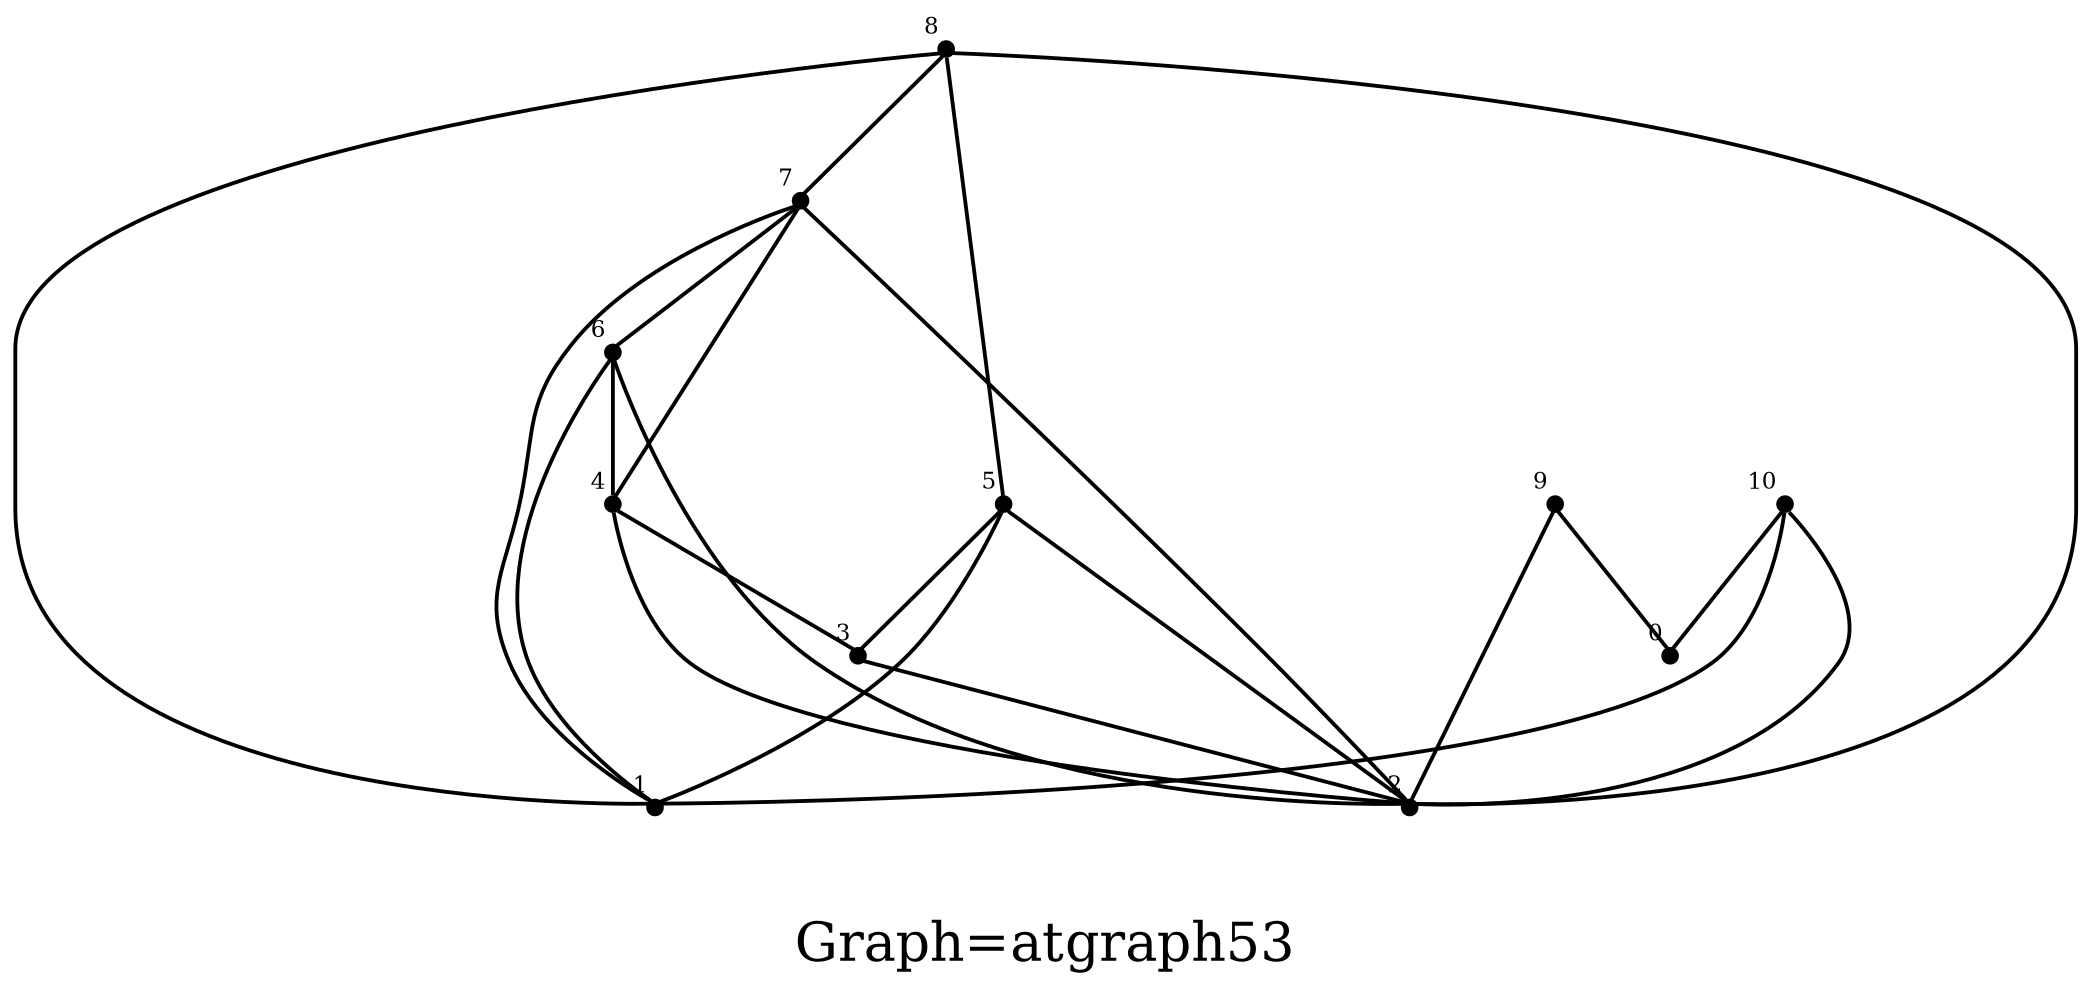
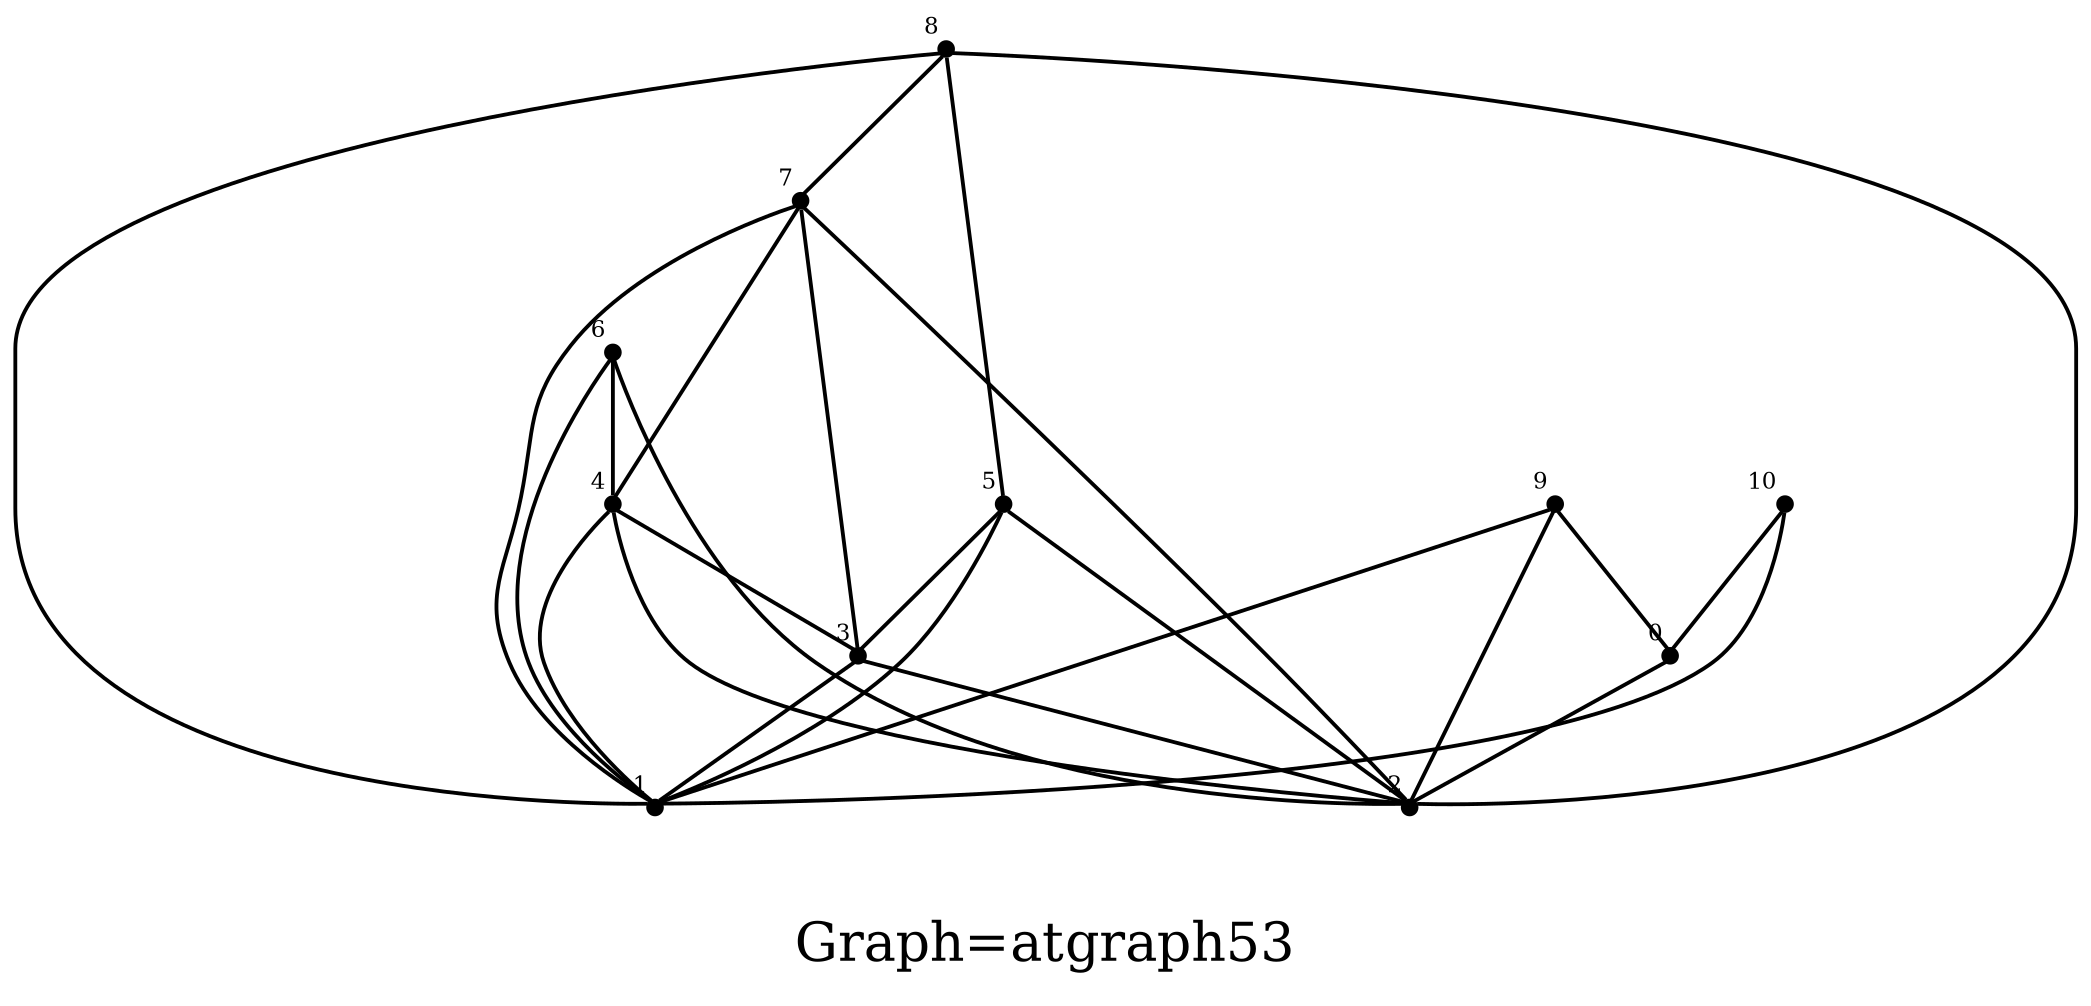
  graph {
    label="Graph=atgraph53"
    labelloc=bottom
    node [fontsize=6 shape=point]
    0 [xlabel=0]
    1 [xlabel=1]
    2 [xlabel=2]
    3 [xlabel=3]
    4 [xlabel=4]
    5 [xlabel=5]
    6 [xlabel=6]
    7 [xlabel=7]
    8 [xlabel=8]
    9 [xlabel=9]
    10 [xlabel=10]
+   3 -- 1
    3 -- 2
+   4 -- 1
    4 -- 2
    4 -- 3
    5 -- 1
    5 -- 2
    5 -- 3
    6 -- 1
    6 -- 2
    6 -- 4
    7 -- 1
    7 -- 2
    7 -- 4
-   7 -- 6
+   7 -- 3
    8 -- 1
    8 -- 2
    8 -- 5
    8 -- 7
    9 -- 0
+   9 -- 1
    9 -- 2
    10 -- 0
    10 -- 1
-   10 -- 2
+   0 -- 2
  }
